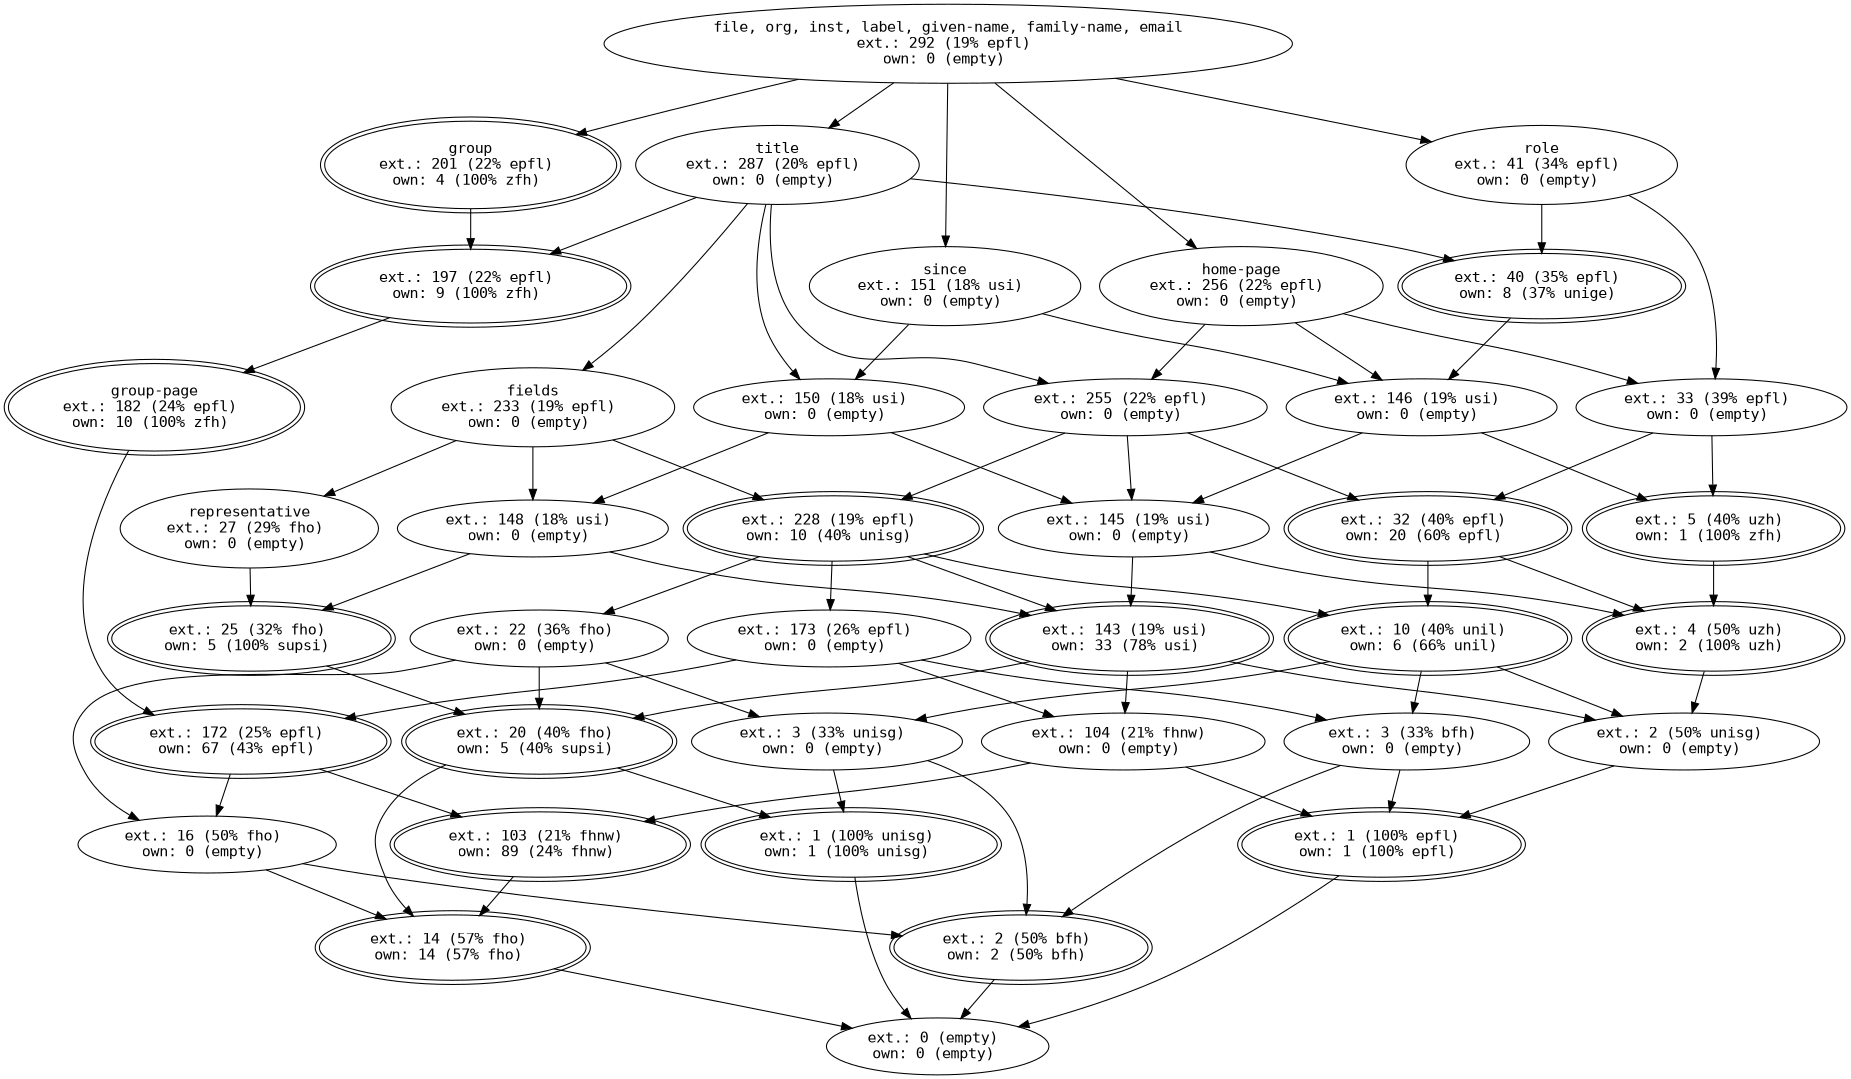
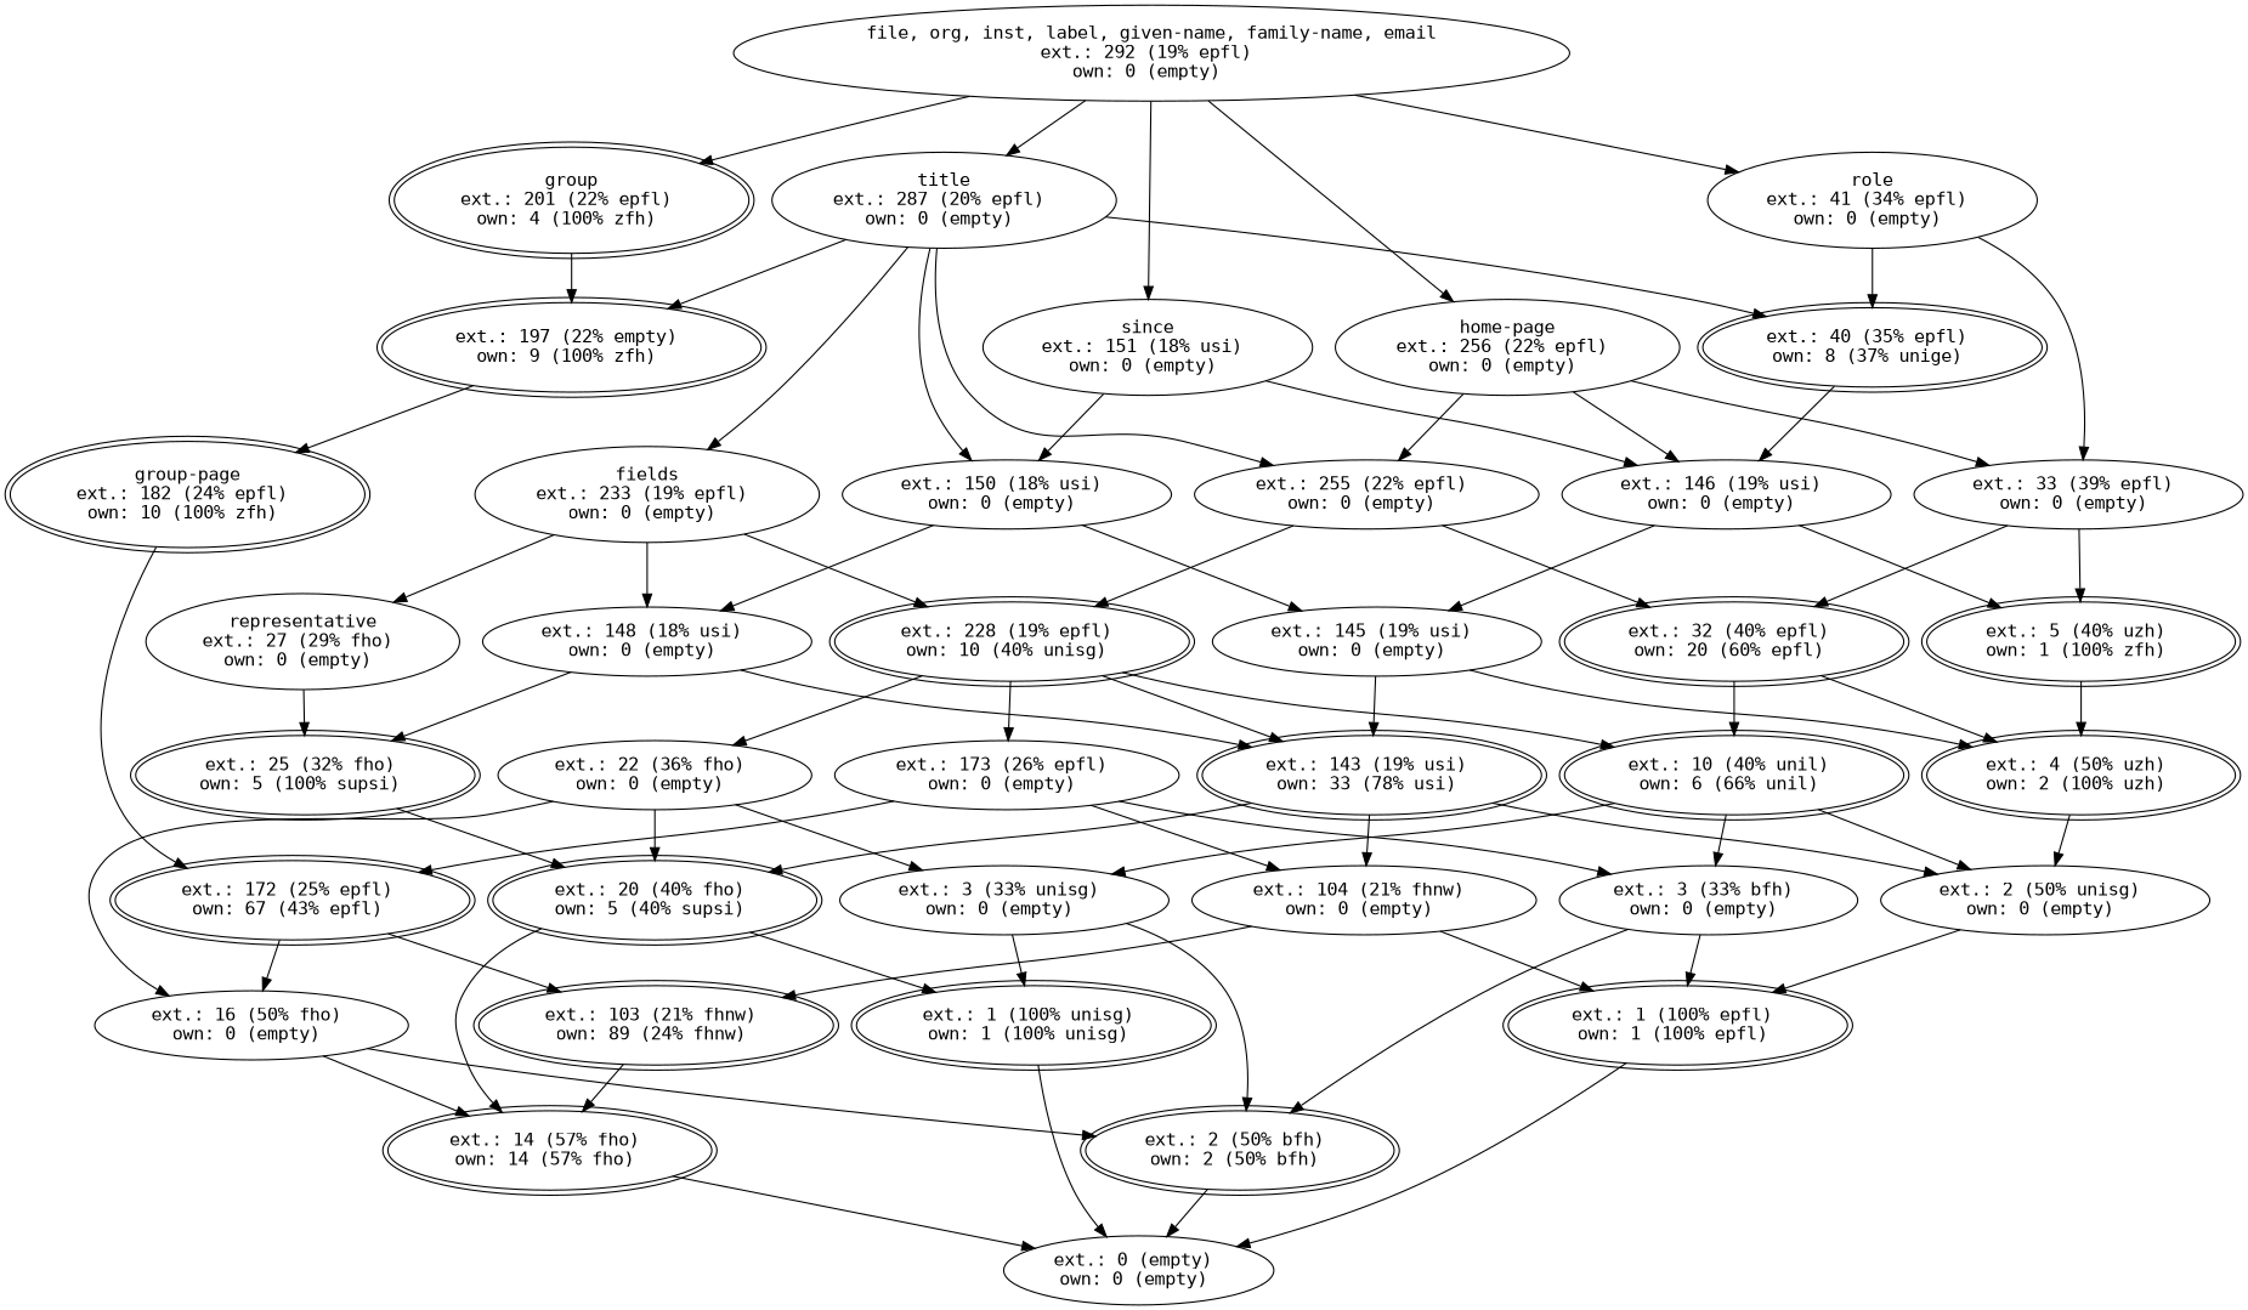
  digraph {
    fontname="DejaVu Sans Mono"
    node [fontname="DejaVu Sans Mono"]
    edge [fontname="DejaVu Sans Mono"]
    n1 [label="file, org, inst, label, given-name, family-name, email\next.: 292 (19% epfl) \nown: 0 (empty) "]
    n2 [label="title\next.: 287 (20% epfl) \nown: 0 (empty) "]
    n3 [label="home-page\next.: 256 (22% epfl) \nown: 0 (empty) "]
    n4 [label="role\next.: 41 (34% epfl) \nown: 0 (empty) "]
    n5 [label="since\next.: 151 (18% usi) \nown: 0 (empty) "]
    n6 [label="group\next.: 201 (22% epfl) \nown: 4 (100% zfh) " peripheries=2]
    n7 [label="ext.: 255 (22% epfl) \nown: 0 (empty) "]
    n8 [label="ext.: 40 (35% epfl) \nown: 8 (37% unige) " peripheries=2]
    n9 [label="fields\next.: 233 (19% epfl) \nown: 0 (empty) "]
    n10 [label="ext.: 150 (18% usi) \nown: 0 (empty) "]
-   n11 [label="ext.: 197 (22% epfl) \nown: 9 (100% zfh) " peripheries=2]
+   n11 [label="ext.: 197 (22% empty) \nown: 9 (100% zfh) " peripheries=2]
    n12 [label="ext.: 146 (19% usi) \nown: 0 (empty) "]
    n13 [label="ext.: 33 (39% epfl) \nown: 0 (empty) "]
    n14 [label="ext.: 103 (21% fhnw) \nown: 89 (24% fhnw) " peripheries=2]
    n15 [label="ext.: 14 (57% fho) \nown: 14 (57% fho) " peripheries=2]
    n16 [label="ext.: 0 (empty) \nown: 0 (empty) "]
    n17 [label="ext.: 172 (25% epfl) \nown: 67 (43% epfl) " peripheries=2]
    n18 [label="ext.: 16 (50% fho) \nown: 0 (empty) "]
    n19 [label="ext.: 2 (50% bfh) \nown: 2 (50% bfh) " peripheries=2]
    n20 [label="ext.: 104 (21% fhnw) \nown: 0 (empty) "]
    n21 [label="ext.: 1 (100% epfl) \nown: 1 (100% epfl) " peripheries=2]
    n22 [label="ext.: 173 (26% epfl) \nown: 0 (empty) "]
    n23 [label="ext.: 3 (33% bfh) \nown: 0 (empty) "]
    n24 [label="ext.: 32 (40% epfl) \nown: 20 (60% epfl) " peripheries=2]
    n25 [label="ext.: 228 (19% epfl) \nown: 10 (40% unisg) " peripheries=2]
    n26 [label="ext.: 145 (19% usi) \nown: 0 (empty) "]
    n27 [label="ext.: 10 (40% unil) \nown: 6 (66% unil) " peripheries=2]
    n28 [label="ext.: 4 (50% uzh) \nown: 2 (100% uzh) " peripheries=2]
    n29 [label="ext.: 143 (19% usi) \nown: 33 (78% usi) " peripheries=2]
    n30 [label="ext.: 22 (36% fho) \nown: 0 (empty) "]
    n31 [label="ext.: 2 (50% unisg) \nown: 0 (empty) "]
    n32 [label="ext.: 3 (33% unisg) \nown: 0 (empty) "]
    n33 [label="ext.: 148 (18% usi) \nown: 0 (empty) "]
    n34 [label="representative\next.: 27 (29% fho) \nown: 0 (empty) "]
    n35 [label="group-page\next.: 182 (24% epfl) \nown: 10 (100% zfh) " peripheries=2]
    n36 [label="ext.: 20 (40% fho) \nown: 5 (40% supsi) " peripheries=2]
    n37 [label="ext.: 1 (100% unisg) \nown: 1 (100% unisg) " peripheries=2]
    n38 [label="ext.: 25 (32% fho) \nown: 5 (100% supsi) " peripheries=2]
    n39 [label="ext.: 5 (40% uzh) \nown: 1 (100% zfh) " peripheries=2]
    n1 -> n2
    n1 -> n3
    n1 -> n4
    n1 -> n5
    n1 -> n6
    n2 -> n7
    n2 -> n8
    n2 -> n9
    n2 -> n10
    n2 -> n11
    n3 -> n7
    n3 -> n12
    n3 -> n13
    n4 -> n8
    n4 -> n13
    n5 -> n10
    n5 -> n12
    n6 -> n11
    n7 -> n24
    n7 -> n25
-   n7 -> n26
    n8 -> n12
    n9 -> n25
    n9 -> n33
    n9 -> n34
    n10 -> n26
    n10 -> n33
    n11 -> n35
    n12 -> n26
    n12 -> n39
    n13 -> n24
    n13 -> n39
    n14 -> n15
    n15 -> n16
    n17 -> n14
    n17 -> n18
    n18 -> n15
    n18 -> n19
    n19 -> n16
    n20 -> n14
    n20 -> n21
    n21 -> n16
    n22 -> n17
    n22 -> n20
    n22 -> n23
    n23 -> n19
    n23 -> n21
    n24 -> n27
    n24 -> n28
    n25 -> n22
    n25 -> n27
    n25 -> n29
    n25 -> n30
    n26 -> n28
    n26 -> n29
    n27 -> n23
    n27 -> n31
    n27 -> n32
    n28 -> n31
    n29 -> n20
    n29 -> n31
    n29 -> n36
    n30 -> n18
    n30 -> n32
    n30 -> n36
    n31 -> n21
    n32 -> n19
    n32 -> n37
    n33 -> n29
    n33 -> n38
    n34 -> n38
    n35 -> n17
    n36 -> n15
    n36 -> n37
    n37 -> n16
    n38 -> n36
    n39 -> n28
  }
